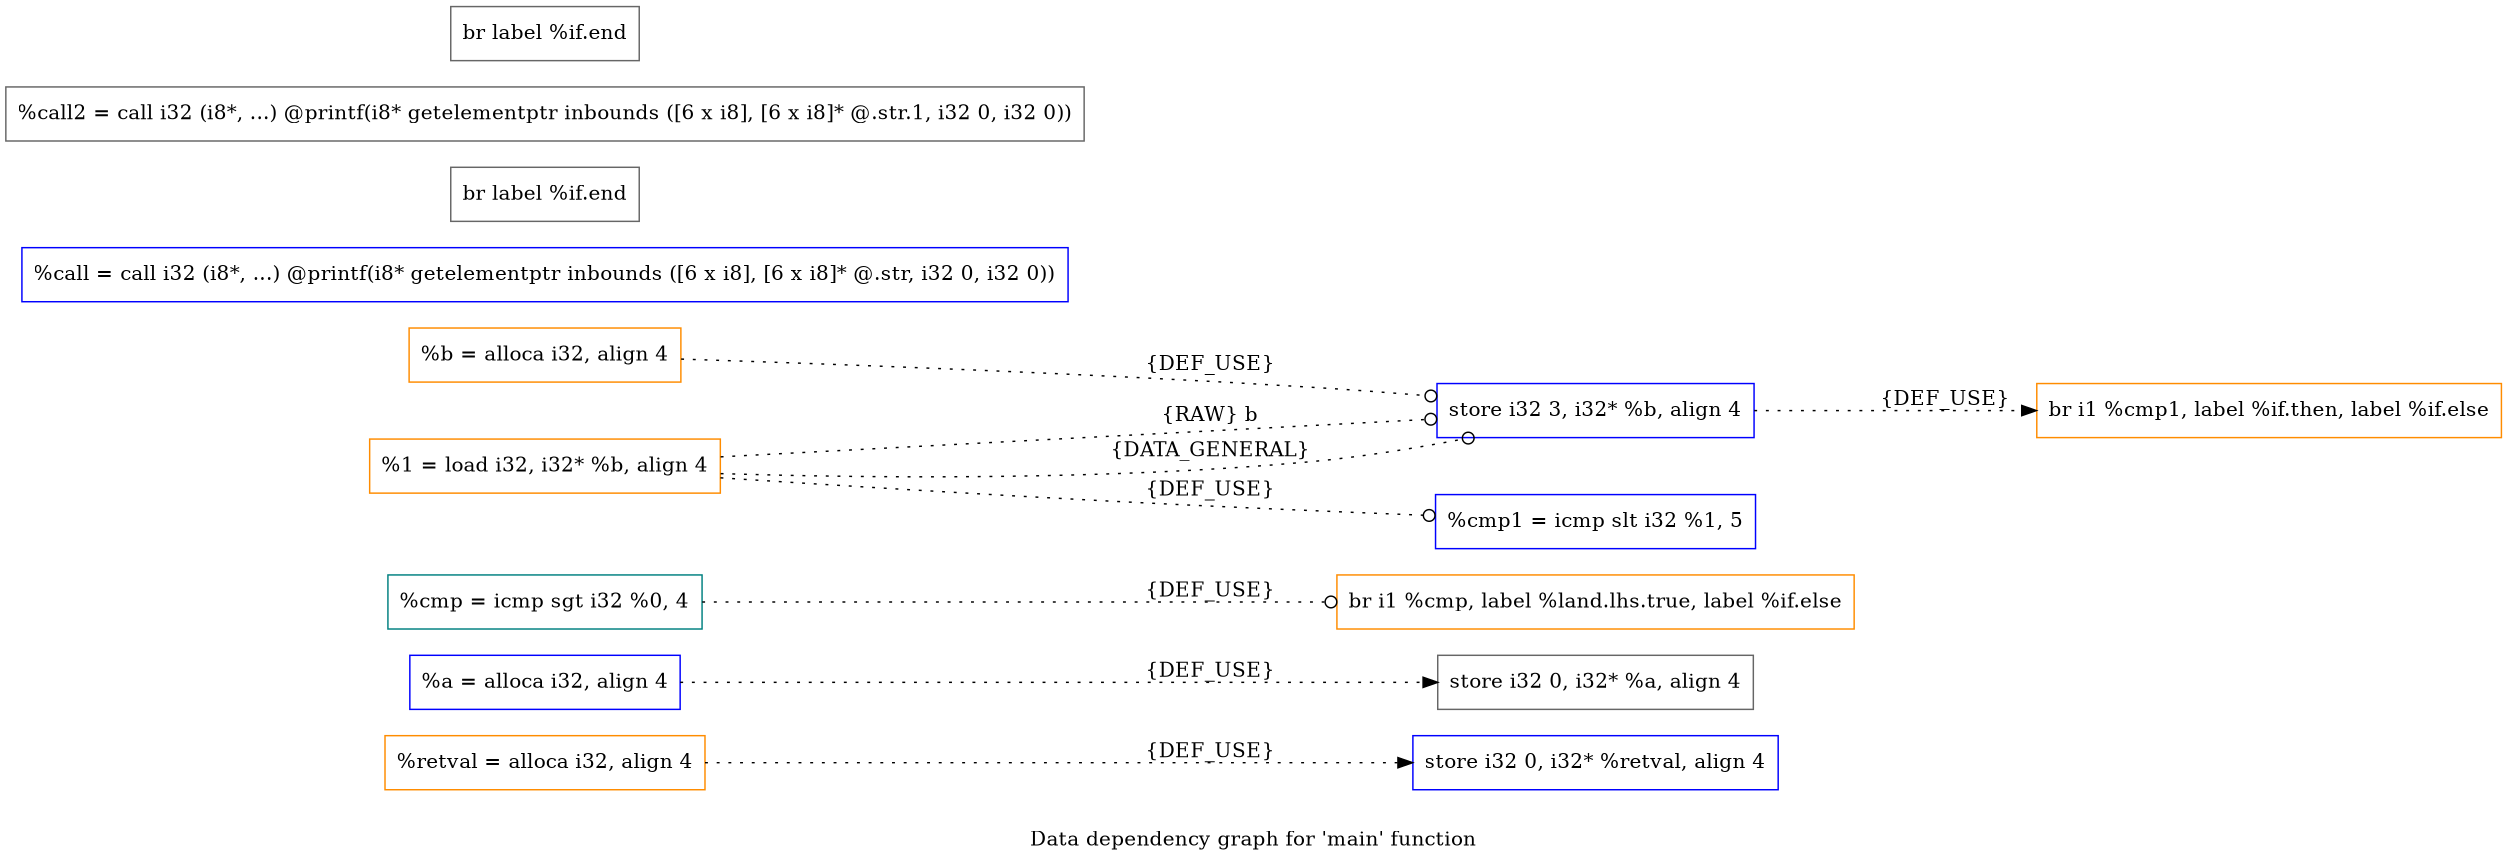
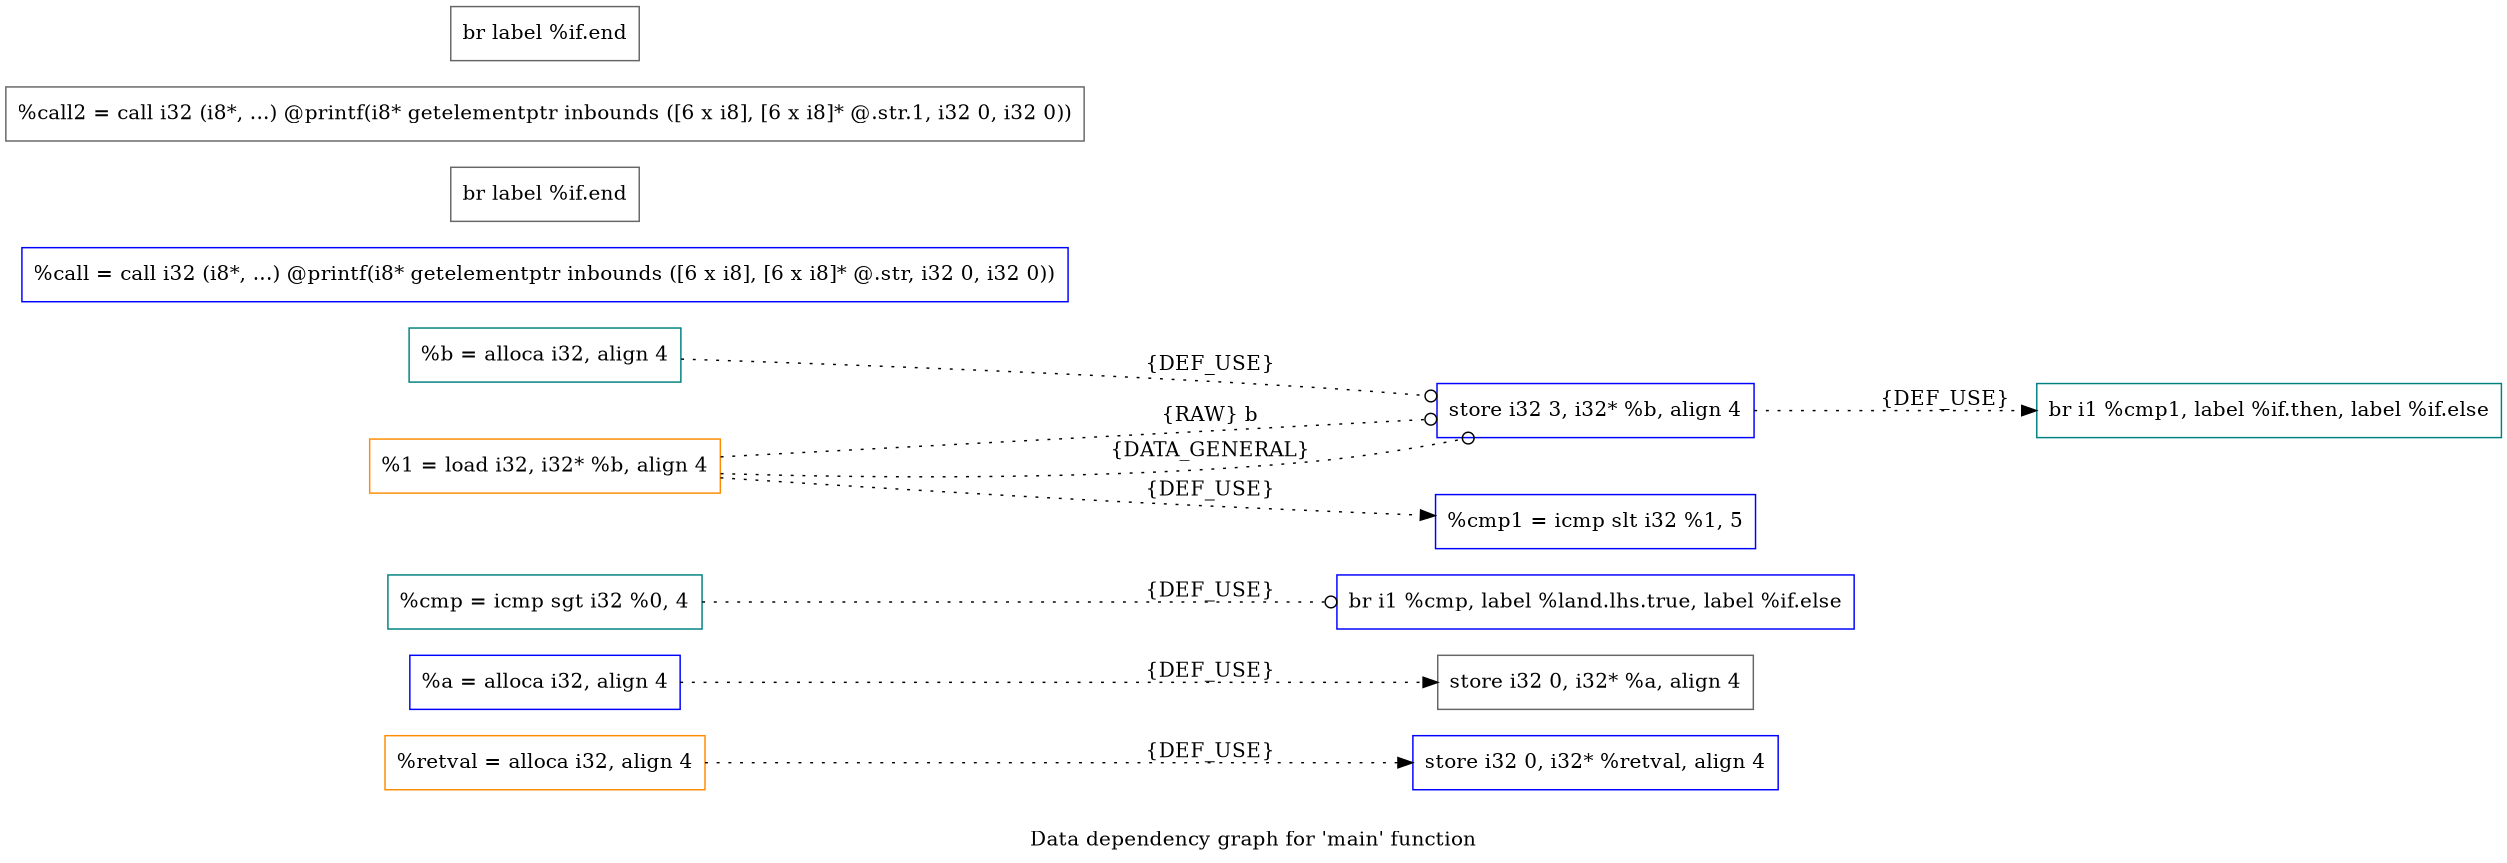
  digraph {
    label="Data dependency graph for 'main' function"
    rankdir=LR
    node [color=blue shape=record]
    edge [arrowhead=odot style=dotted]
    n1 [color=darkorange label="{  %retval = alloca i32, align 4}"]
    n2 [label="{  store i32 0, i32* %retval, align 4}"]
    n3 [label="{  %a = alloca i32, align 4}"]
    n4 [color=gray40 label="{  store i32 0, i32* %a, align 4}"]
    n5 [color=teal label="{  %cmp = icmp sgt i32 %0, 4}"]
-   n6 [color=darkorange label="{  br i1 %cmp, label %land.lhs.true, label %if.else}"]
-   n7 [color=darkorange label="{  %b = alloca i32, align 4}"]
+   n6 [label="{  br i1 %cmp, label %land.lhs.true, label %if.else}"]
+   n7 [color=teal label="{  %b = alloca i32, align 4}"]
    n8 [label="{  store i32 3, i32* %b, align 4}"]
-   n9 [color=darkorange label="{  br i1 %cmp1, label %if.then, label %if.else}"]
+   n9 [color=teal label="{  br i1 %cmp1, label %if.then, label %if.else}"]
    n10 [color=darkorange label="{  %1 = load i32, i32* %b, align 4}"]
    n11 [label="{  %cmp1 = icmp slt i32 %1, 5}"]
    n12 [label="{  %call = call i32 (i8*, ...) @printf(i8* getelementptr inbounds ([6 x i8], [6 x i8]* @.str, i32 0, i32 0))}"]
    n13 [color=gray40 label="{  br label %if.end}"]
    n14 [color=gray40 label="{  %call2 = call i32 (i8*, ...) @printf(i8* getelementptr inbounds ([6 x i8], [6 x i8]* @.str.1, i32 0, i32 0))}"]
    n15 [color=gray40 label="{  br label %if.end}"]
    n1 -> n2 [arrowhead=normal label="{DEF_USE}"]
    n3 -> n4 [arrowhead=normal label="{DEF_USE}"]
    n5 -> n6 [label="{DEF_USE}"]
    n7 -> n8 [label="{DEF_USE}"]
    n8 -> n9 [arrowhead=normal label="{DEF_USE}"]
    n10 -> n8 [label="{RAW} b"]
    n10 -> n8 [label="{DATA_GENERAL}"]
-   n10 -> n11 [label="{DEF_USE}"]
+   n10 -> n11 [arrowhead=normal label="{DEF_USE}"]
  }
